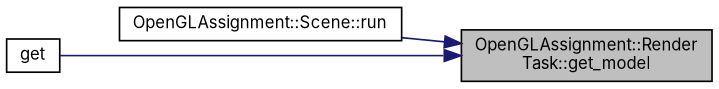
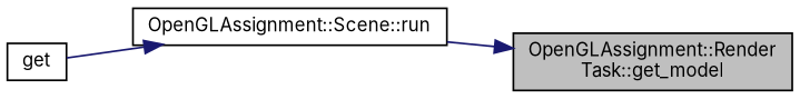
  digraph {
    fontname=Inter
    rankdir=RL
    node [color=black fillcolor=white fontname=Inter fontsize=10 shape=record style=filled]
    edge [color=midnightblue dir=back fontname=Inter fontsize=10 labelfontname=Helvetica labelfontsize=10 style=solid]
    n1 [fillcolor=grey75 fontcolor=black height=0.2 label="OpenGLAssignment::Render\lTask::get_model" width=0.4]
    n2 [height=0.2 label="OpenGLAssignment::Scene::run" width=0.4]
    n3 [height=0.2 label=get width=0.4]
    n1 -> n2
-   n1 -> n3
+   n2 -> n3
  }
